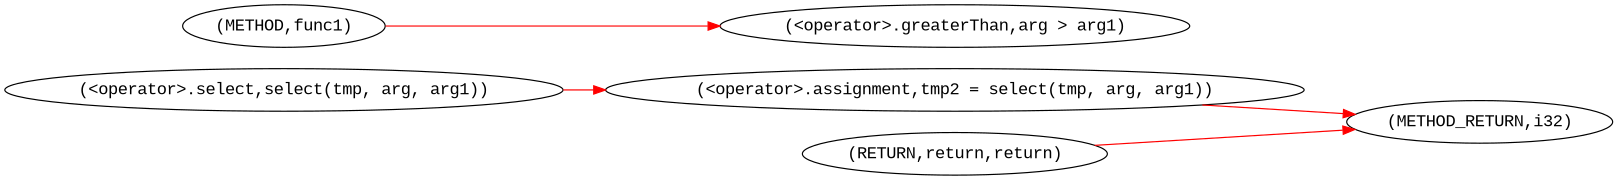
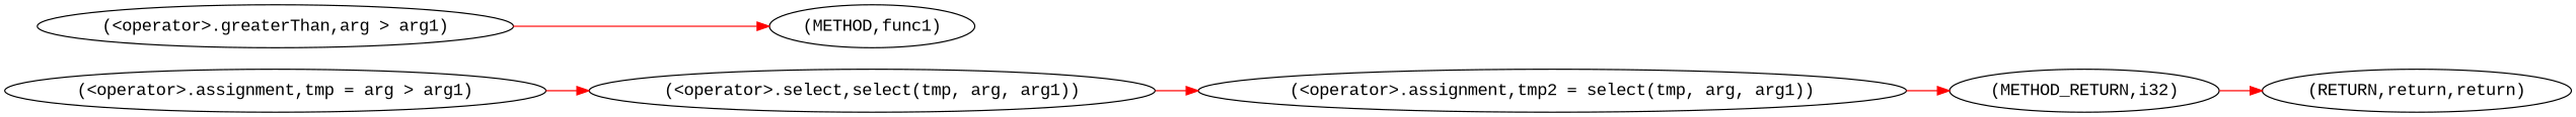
  digraph {
    fontname="Liberation Mono"
    rankdir=LR
    node [fontname="Liberation Mono"]
    edge [color=red fontname="Liberation Mono"]
+   n1 [label=<(&lt;operator&gt;.assignment,tmp = arg &gt; arg1)>]
    n2 [label=<(&lt;operator&gt;.select,select(tmp, arg, arg1))>]
    n3 [label=<(&lt;operator&gt;.assignment,tmp2 = select(tmp, arg, arg1))>]
    n4 [label=<(METHOD_RETURN,i32)>]
    n5 [label=<(RETURN,return,return)>]
    n6 [label=<(&lt;operator&gt;.greaterThan,arg &gt; arg1)>]
    n7 [label=<(METHOD,func1)>]
+   n1 -> n2
    n2 -> n3
    n3 -> n4
-   n5 -> n4
-   n7 -> n6
+   n4 -> n5
+   n6 -> n7
  }
